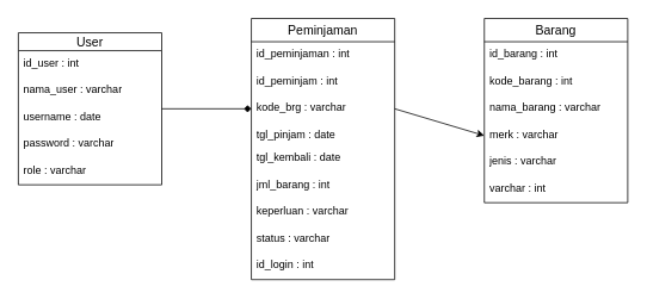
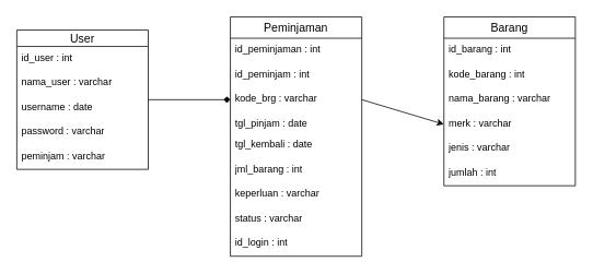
  <mxCell id="0" />
  <mxCell id="1" parent="0" />
  <mxCell id="2" value="User" style="swimlane;fontStyle=0;childLayout=stackLayout;horizontal=1;startSize=20;horizontalStack=0;resizeParent=1;resizeParentMax=0;resizeLast=0;collapsible=1;marginBottom=0;align=center;fontSize=14;" parent="1" vertex="1"><mxGeometry x="20" y="36" width="160" height="170" as="geometry" /></mxCell>
  <mxCell id="3" value="id_user : int" style="text;strokeColor=none;fillColor=none;spacingLeft=4;spacingRight=4;overflow=hidden;rotatable=0;points=[[0,0.5],[1,0.5]];portConstraint=eastwest;fontSize=12;whiteSpace=wrap;html=1;" parent="2" vertex="1"><mxGeometry y="20" width="160" height="30" as="geometry" /></mxCell>
  <mxCell id="4" value="nama_user : varchar" style="text;strokeColor=none;fillColor=none;spacingLeft=4;spacingRight=4;overflow=hidden;rotatable=0;points=[[0,0.5],[1,0.5]];portConstraint=eastwest;fontSize=12;whiteSpace=wrap;html=1;" parent="2" vertex="1"><mxGeometry y="50" width="160" height="30" as="geometry" /></mxCell>
  <mxCell id="5" value="username : date" style="text;strokeColor=none;fillColor=none;spacingLeft=4;spacingRight=4;overflow=hidden;rotatable=0;points=[[0,0.5],[1,0.5]];portConstraint=eastwest;fontSize=12;whiteSpace=wrap;html=1;" parent="2" vertex="1"><mxGeometry y="80" width="160" height="30" as="geometry" /></mxCell>
  <mxCell id="6" value="password : varchar" style="text;strokeColor=none;fillColor=none;spacingLeft=4;spacingRight=4;overflow=hidden;rotatable=0;points=[[0,0.5],[1,0.5]];portConstraint=eastwest;fontSize=12;whiteSpace=wrap;html=1;" parent="2" vertex="1"><mxGeometry y="110" width="160" height="30" as="geometry" /></mxCell>
- <mxCell id="7" value="role : varchar" style="text;strokeColor=none;fillColor=none;spacingLeft=4;spacingRight=4;overflow=hidden;rotatable=0;points=[[0,0.5],[1,0.5]];portConstraint=eastwest;fontSize=12;whiteSpace=wrap;html=1;" parent="2" vertex="1"><mxGeometry y="140" width="160" height="30" as="geometry" /></mxCell>
+ <mxCell id="7" value="peminjam : varchar" style="text;strokeColor=none;fillColor=none;spacingLeft=4;spacingRight=4;overflow=hidden;rotatable=0;points=[[0,0.5],[1,0.5]];portConstraint=eastwest;fontSize=12;whiteSpace=wrap;html=1;" parent="2" vertex="1"><mxGeometry y="140" width="160" height="30" as="geometry" /></mxCell>
  <mxCell id="8" value="Barang" style="swimlane;fontStyle=0;childLayout=stackLayout;horizontal=1;startSize=26;horizontalStack=0;resizeParent=1;resizeParentMax=0;resizeLast=0;collapsible=1;marginBottom=0;align=center;fontSize=14;" parent="1" vertex="1"><mxGeometry x="540" y="20" width="160" height="206" as="geometry" /></mxCell>
  <mxCell id="9" value="id_barang : int" style="text;strokeColor=none;fillColor=none;spacingLeft=4;spacingRight=4;overflow=hidden;rotatable=0;points=[[0,0.5],[1,0.5]];portConstraint=eastwest;fontSize=12;whiteSpace=wrap;html=1;" parent="8" vertex="1"><mxGeometry y="26" width="160" height="30" as="geometry" /></mxCell>
  <mxCell id="10" value="kode_barang : int" style="text;strokeColor=none;fillColor=none;spacingLeft=4;spacingRight=4;overflow=hidden;rotatable=0;points=[[0,0.5],[1,0.5]];portConstraint=eastwest;fontSize=12;whiteSpace=wrap;html=1;" vertex="1" parent="8"><mxGeometry y="56" width="160" height="30" as="geometry" /></mxCell>
  <mxCell id="11" value="nama_barang : varchar" style="text;strokeColor=none;fillColor=none;spacingLeft=4;spacingRight=4;overflow=hidden;rotatable=0;points=[[0,0.5],[1,0.5]];portConstraint=eastwest;fontSize=12;whiteSpace=wrap;html=1;" parent="8" vertex="1"><mxGeometry y="86" width="160" height="30" as="geometry" /></mxCell>
  <mxCell id="12" value="merk : varchar" style="text;strokeColor=none;fillColor=none;spacingLeft=4;spacingRight=4;overflow=hidden;rotatable=0;points=[[0,0.5],[1,0.5]];portConstraint=eastwest;fontSize=12;whiteSpace=wrap;html=1;" parent="8" vertex="1"><mxGeometry y="116" width="160" height="30" as="geometry" /></mxCell>
  <mxCell id="13" value="jenis : varchar" style="text;strokeColor=none;fillColor=none;spacingLeft=4;spacingRight=4;overflow=hidden;rotatable=0;points=[[0,0.5],[1,0.5]];portConstraint=eastwest;fontSize=12;whiteSpace=wrap;html=1;" parent="8" vertex="1"><mxGeometry y="146" width="160" height="30" as="geometry" /></mxCell>
- <mxCell id="14" value="varchar : int" style="text;strokeColor=none;fillColor=none;spacingLeft=4;spacingRight=4;overflow=hidden;rotatable=0;points=[[0,0.5],[1,0.5]];portConstraint=eastwest;fontSize=12;whiteSpace=wrap;html=1;" parent="8" vertex="1"><mxGeometry y="176" width="160" height="30" as="geometry" /></mxCell>
+ <mxCell id="14" value="jumlah : int" style="text;strokeColor=none;fillColor=none;spacingLeft=4;spacingRight=4;overflow=hidden;rotatable=0;points=[[0,0.5],[1,0.5]];portConstraint=eastwest;fontSize=12;whiteSpace=wrap;html=1;" parent="8" vertex="1"><mxGeometry y="176" width="160" height="30" as="geometry" /></mxCell>
  <mxCell id="15" value="Peminjaman" style="swimlane;fontStyle=0;childLayout=stackLayout;horizontal=1;startSize=26;horizontalStack=0;resizeParent=1;resizeParentMax=0;resizeLast=0;collapsible=1;marginBottom=0;align=center;fontSize=14;" parent="1" vertex="1"><mxGeometry x="280" y="20" width="160" height="292" as="geometry" /></mxCell>
  <mxCell id="16" value="id_peminjaman : int" style="text;strokeColor=none;fillColor=none;spacingLeft=4;spacingRight=4;overflow=hidden;rotatable=0;points=[[0,0.5],[1,0.5]];portConstraint=eastwest;fontSize=12;whiteSpace=wrap;html=1;" parent="15" vertex="1"><mxGeometry y="26" width="160" height="30" as="geometry" /></mxCell>
  <mxCell id="17" value="id_peminjam : int" style="text;strokeColor=none;fillColor=none;spacingLeft=4;spacingRight=4;overflow=hidden;rotatable=0;points=[[0,0.5],[1,0.5]];portConstraint=eastwest;fontSize=12;whiteSpace=wrap;html=1;" parent="15" vertex="1"><mxGeometry y="56" width="160" height="30" as="geometry" /></mxCell>
  <mxCell id="18" value="kode_brg : varchar" style="text;strokeColor=none;fillColor=none;spacingLeft=4;spacingRight=4;overflow=hidden;rotatable=0;points=[[0,0.5],[1,0.5]];portConstraint=eastwest;fontSize=12;whiteSpace=wrap;html=1;" parent="15" vertex="1"><mxGeometry y="86" width="160" height="30" as="geometry" /></mxCell>
  <mxCell id="19" value="tgl_pinjam : date" style="text;strokeColor=none;fillColor=none;spacingLeft=4;spacingRight=4;overflow=hidden;rotatable=0;points=[[0,0.5],[1,0.5]];portConstraint=eastwest;fontSize=12;whiteSpace=wrap;html=1;" parent="15" vertex="1"><mxGeometry y="116" width="160" height="26" as="geometry" /></mxCell>
  <mxCell id="20" value="tgl_kembali : date" style="text;strokeColor=none;fillColor=none;spacingLeft=4;spacingRight=4;overflow=hidden;rotatable=0;points=[[0,0.5],[1,0.5]];portConstraint=eastwest;fontSize=12;whiteSpace=wrap;html=1;" parent="15" vertex="1"><mxGeometry y="142" width="160" height="30" as="geometry" /></mxCell>
  <mxCell id="21" value="jml_barang : int" style="text;strokeColor=none;fillColor=none;spacingLeft=4;spacingRight=4;overflow=hidden;rotatable=0;points=[[0,0.5],[1,0.5]];portConstraint=eastwest;fontSize=12;whiteSpace=wrap;html=1;" parent="15" vertex="1"><mxGeometry y="172" width="160" height="30" as="geometry" /></mxCell>
  <mxCell id="22" value="keperluan : varchar" style="text;strokeColor=none;fillColor=none;spacingLeft=4;spacingRight=4;overflow=hidden;rotatable=0;points=[[0,0.5],[1,0.5]];portConstraint=eastwest;fontSize=12;whiteSpace=wrap;html=1;" parent="15" vertex="1"><mxGeometry y="202" width="160" height="30" as="geometry" /></mxCell>
  <mxCell id="23" value="status : varchar" style="text;strokeColor=none;fillColor=none;spacingLeft=4;spacingRight=4;overflow=hidden;rotatable=0;points=[[0,0.5],[1,0.5]];portConstraint=eastwest;fontSize=12;whiteSpace=wrap;html=1;" parent="15" vertex="1"><mxGeometry y="232" width="160" height="30" as="geometry" /></mxCell>
  <mxCell id="24" value="id_login : int" style="text;strokeColor=none;fillColor=none;spacingLeft=4;spacingRight=4;overflow=hidden;rotatable=0;points=[[0,0.5],[1,0.5]];portConstraint=eastwest;fontSize=12;whiteSpace=wrap;html=1;" parent="15" vertex="1"><mxGeometry y="262" width="160" height="30" as="geometry" /></mxCell>
  <mxCell id="25" value="" style="endArrow=diamond;html=1;rounded=0;entryX=0;entryY=0.5;entryDx=0;entryDy=0;" parent="1" source="2" target="18" edge="1"><mxGeometry width="50" height="50" relative="1" as="geometry"><mxPoint x="390" y="170" as="sourcePoint" /><mxPoint x="440" y="120" as="targetPoint" /></mxGeometry></mxCell>
  <mxCell id="26" value="" style="endArrow=classic;html=1;rounded=0;exitX=1;exitY=0.5;exitDx=0;exitDy=0;entryX=0;entryY=0.5;entryDx=0;entryDy=0;" parent="1" source="18" target="12" edge="1"><mxGeometry width="50" height="50" relative="1" as="geometry"><mxPoint x="500" y="180" as="sourcePoint" /><mxPoint x="550" y="130" as="targetPoint" /></mxGeometry></mxCell>
